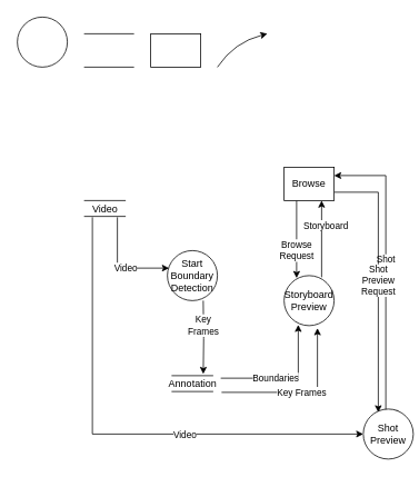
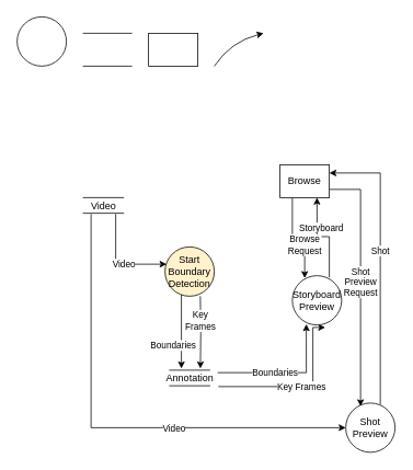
  <mxCell id="0" />
  <mxCell id="1" parent="0" />
  <mxCell id="2" value="" style="endArrow=none;html=1;rounded=0;" edge="1" parent="1"><mxGeometry width="50" height="50" relative="1" as="geometry"><mxPoint x="100" y="40" as="sourcePoint" /><mxPoint x="160" y="40" as="targetPoint" /></mxGeometry></mxCell>
  <mxCell id="3" value="" style="endArrow=none;html=1;rounded=0;" edge="1" parent="1"><mxGeometry width="50" height="50" relative="1" as="geometry"><mxPoint x="100" y="80" as="sourcePoint" /><mxPoint x="160" y="80" as="targetPoint" /></mxGeometry></mxCell>
  <mxCell id="4" value="" style="rounded=0;whiteSpace=wrap;html=1;" vertex="1" parent="1"><mxGeometry x="180" y="40" width="60" height="40" as="geometry" /></mxCell>
+ <mxCell id="5" value="Boundaries" style="edgeStyle=orthogonalEdgeStyle;rounded=0;orthogonalLoop=1;jettySize=auto;html=1;entryX=0.357;entryY=-0.1;entryDx=0;entryDy=0;entryPerimeter=0;exitX=0.333;exitY=0.967;exitDx=0;exitDy=0;exitPerimeter=0;" edge="1" parent="1" source="7" target="19"><mxGeometry x="0.378" y="-10" relative="1" as="geometry"><mxPoint as="offset" /></mxGeometry></mxCell>
  <mxCell id="6" value="Key&lt;br&gt;Frames" style="edgeStyle=orthogonalEdgeStyle;rounded=0;orthogonalLoop=1;jettySize=auto;html=1;entryX=0.686;entryY=-0.1;entryDx=0;entryDy=0;entryPerimeter=0;" edge="1" parent="1" target="19"><mxGeometry x="-0.318" relative="1" as="geometry"><mxPoint x="243" y="360" as="sourcePoint" /><mxPoint as="offset" /></mxGeometry></mxCell>
- <mxCell id="7" value="Start Boundary Detection" style="ellipse;whiteSpace=wrap;html=1;aspect=fixed;" vertex="1" parent="1"><mxGeometry x="200" y="300" width="60" height="60" as="geometry" /></mxCell>
+ <mxCell id="7" value="Start Boundary Detection" style="ellipse;whiteSpace=wrap;html=1;aspect=fixed;fillColor=#fff2cc;" vertex="1" parent="1"><mxGeometry x="200" y="300" width="60" height="60" as="geometry" /></mxCell>
  <mxCell id="8" value="" style="endArrow=none;html=1;rounded=0;" edge="1" parent="1"><mxGeometry width="50" height="50" relative="1" as="geometry"><mxPoint x="100" y="240" as="sourcePoint" /><mxPoint x="150" y="240" as="targetPoint" /></mxGeometry></mxCell>
  <mxCell id="9" value="" style="endArrow=none;html=1;rounded=0;" edge="1" parent="1"><mxGeometry width="50" height="50" relative="1" as="geometry"><mxPoint x="100" y="259" as="sourcePoint" /><mxPoint x="150" y="259" as="targetPoint" /></mxGeometry></mxCell>
  <mxCell id="10" value="Video" style="edgeStyle=orthogonalEdgeStyle;rounded=0;orthogonalLoop=1;jettySize=auto;html=1;entryX=0.033;entryY=0.35;entryDx=0;entryDy=0;entryPerimeter=0;" edge="1" parent="1" source="13" target="7"><mxGeometry x="0.155" relative="1" as="geometry"><Array as="points"><mxPoint x="140" y="321" /></Array><mxPoint as="offset" /></mxGeometry></mxCell>
  <mxCell id="11" style="edgeStyle=orthogonalEdgeStyle;rounded=0;orthogonalLoop=1;jettySize=auto;html=1;entryX=0;entryY=0.5;entryDx=0;entryDy=0;" edge="1" parent="1" source="13" target="23"><mxGeometry relative="1" as="geometry"><Array as="points"><mxPoint x="110" y="520" /></Array></mxGeometry></mxCell>
  <mxCell id="12" value="Video" style="edgeLabel;html=1;align=center;verticalAlign=middle;resizable=0;points=[];" vertex="1" connectable="0" parent="11"><mxGeometry x="0.277" y="-4" relative="1" as="geometry"><mxPoint x="-4" y="-4" as="offset" /></mxGeometry></mxCell>
  <mxCell id="13" value="Video" style="text;html=1;align=center;verticalAlign=middle;resizable=0;points=[];autosize=1;strokeColor=none;fillColor=none;" vertex="1" parent="1"><mxGeometry x="100" y="240" width="50" height="20" as="geometry" /></mxCell>
  <mxCell id="14" value="" style="ellipse;whiteSpace=wrap;html=1;aspect=fixed;" vertex="1" parent="1"><mxGeometry x="20" y="20" width="60" height="60" as="geometry" /></mxCell>
  <mxCell id="15" value="" style="endArrow=none;html=1;rounded=0;" edge="1" parent="1"><mxGeometry width="50" height="50" relative="1" as="geometry"><mxPoint x="205" y="450" as="sourcePoint" /><mxPoint x="255" y="450" as="targetPoint" /></mxGeometry></mxCell>
  <mxCell id="16" value="" style="endArrow=none;html=1;rounded=0;" edge="1" parent="1"><mxGeometry width="50" height="50" relative="1" as="geometry"><mxPoint x="205" y="469" as="sourcePoint" /><mxPoint x="255" y="469" as="targetPoint" /></mxGeometry></mxCell>
  <mxCell id="17" value="Boundaries" style="edgeStyle=orthogonalEdgeStyle;rounded=0;orthogonalLoop=1;jettySize=auto;html=1;entryX=0.283;entryY=0.983;entryDx=0;entryDy=0;entryPerimeter=0;exitX=0.986;exitY=0.15;exitDx=0;exitDy=0;exitPerimeter=0;" edge="1" parent="1" source="19" target="21"><mxGeometry x="-0.16" relative="1" as="geometry"><mxPoint as="offset" /></mxGeometry></mxCell>
  <mxCell id="18" value="Key Frames" style="edgeStyle=orthogonalEdgeStyle;rounded=0;orthogonalLoop=1;jettySize=auto;html=1;entryX=0.667;entryY=1.05;entryDx=0;entryDy=0;entryPerimeter=0;" edge="1" parent="1" source="19" target="21"><mxGeometry relative="1" as="geometry"><Array as="points"><mxPoint x="380" y="470" /></Array></mxGeometry></mxCell>
  <mxCell id="19" value="Annotation" style="text;html=1;align=center;verticalAlign=middle;resizable=0;points=[];autosize=1;strokeColor=none;fillColor=none;" vertex="1" parent="1"><mxGeometry x="195" y="450" width="70" height="20" as="geometry" /></mxCell>
  <mxCell id="20" value="Storyboard" style="edgeStyle=orthogonalEdgeStyle;rounded=0;orthogonalLoop=1;jettySize=auto;html=1;entryX=0.75;entryY=1;entryDx=0;entryDy=0;exitX=0.75;exitY=0.033;exitDx=0;exitDy=0;exitPerimeter=0;" edge="1" parent="1" source="21" target="27"><mxGeometry x="0.348" y="-5" relative="1" as="geometry"><mxPoint as="offset" /></mxGeometry></mxCell>
- <mxCell id="21" value="Storyboard Preview" style="ellipse;whiteSpace=wrap;html=1;aspect=fixed;" vertex="1" parent="1"><mxGeometry x="340" y="330" width="60" height="60" as="geometry" /></mxCell>
+ <mxCell id="21" value="Storyboard Preview" style="ellipse;whiteSpace=wrap;html=1;aspect=fixed;" vertex="1" parent="1"><mxGeometry x="355" y="335" width="60" height="60" as="geometry" /></mxCell>
  <mxCell id="22" value="Shot" style="edgeStyle=orthogonalEdgeStyle;rounded=0;orthogonalLoop=1;jettySize=auto;html=1;entryX=1;entryY=0.25;entryDx=0;entryDy=0;exitX=0.7;exitY=0.033;exitDx=0;exitDy=0;exitPerimeter=0;" edge="1" parent="1" source="23" target="27"><mxGeometry x="0.09" relative="1" as="geometry"><Array as="points"><mxPoint x="462" y="210" /></Array><mxPoint as="offset" /></mxGeometry></mxCell>
- <mxCell id="23" value="Shot Preview" style="ellipse;whiteSpace=wrap;html=1;aspect=fixed;" vertex="1" parent="1"><mxGeometry x="435" y="490" width="60" height="60" as="geometry" /></mxCell>
+ <mxCell id="23" value="Shot Preview" style="ellipse;whiteSpace=wrap;html=1;aspect=fixed;" vertex="1" parent="1"><mxGeometry x="420" y="490" width="60" height="60" as="geometry" /></mxCell>
  <mxCell id="24" value="" style="curved=1;endArrow=classic;html=1;rounded=0;" edge="1" parent="1"><mxGeometry width="50" height="50" relative="1" as="geometry"><mxPoint x="260" y="80" as="sourcePoint" /><mxPoint x="320" y="40" as="targetPoint" /><Array as="points"><mxPoint x="280" y="50" /></Array></mxGeometry></mxCell>
  <mxCell id="25" value="Browse&lt;br&gt;Request" style="edgeStyle=orthogonalEdgeStyle;rounded=0;orthogonalLoop=1;jettySize=auto;html=1;exitX=0.25;exitY=1;exitDx=0;exitDy=0;entryX=0.25;entryY=0.05;entryDx=0;entryDy=0;entryPerimeter=0;" edge="1" parent="1" source="27" target="21"><mxGeometry x="0.29" relative="1" as="geometry"><mxPoint as="offset" /></mxGeometry></mxCell>
  <mxCell id="26" value="Shot&lt;br&gt;Preview&lt;br&gt;Request" style="edgeStyle=orthogonalEdgeStyle;rounded=0;orthogonalLoop=1;jettySize=auto;html=1;entryX=0.3;entryY=0.067;entryDx=0;entryDy=0;entryPerimeter=0;exitX=1;exitY=0.75;exitDx=0;exitDy=0;" edge="1" parent="1" source="27" target="23"><mxGeometry relative="1" as="geometry" /></mxCell>
  <mxCell id="27" value="Browse" style="rounded=0;whiteSpace=wrap;html=1;" vertex="1" parent="1"><mxGeometry x="340" y="200" width="60" height="40" as="geometry" /></mxCell>
